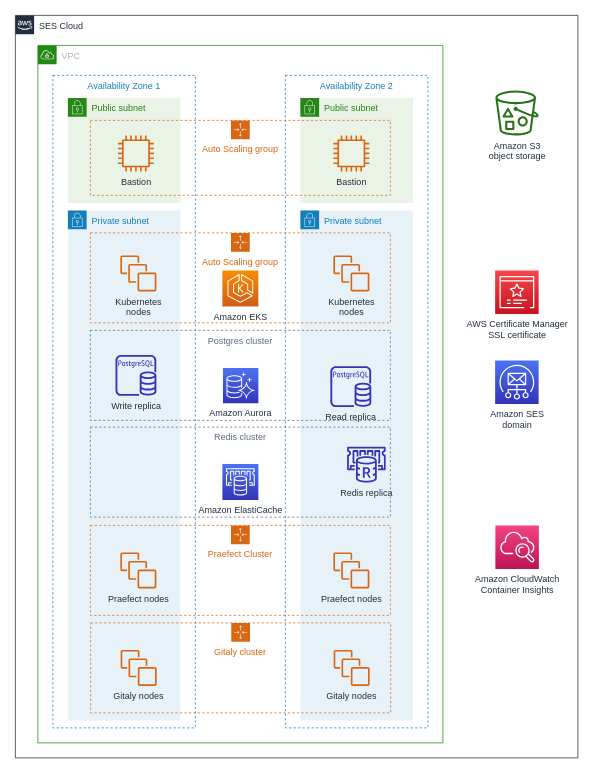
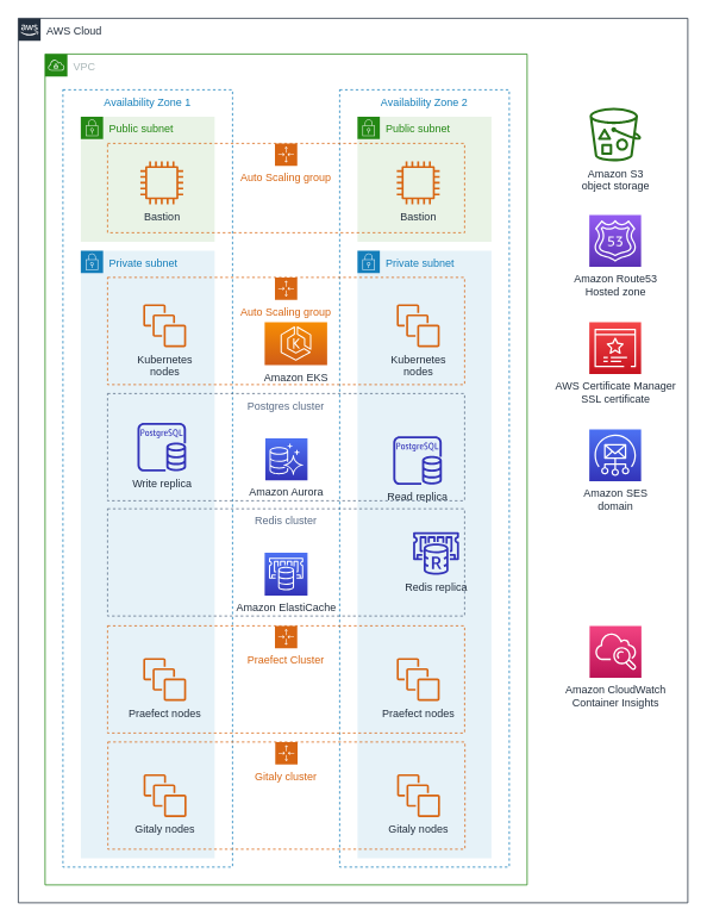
  <mxCell id="0" />
  <mxCell id="1" parent="0" />
- <mxCell id="2" value="SES Cloud" style="points=[[0,0],[0.25,0],[0.5,0],[0.75,0],[1,0],[1,0.25],[1,0.5],[1,0.75],[1,1],[0.75,1],[0.5,1],[0.25,1],[0,1],[0,0.75],[0,0.5],[0,0.25]];outlineConnect=0;gradientColor=none;html=1;whiteSpace=wrap;fontSize=12;fontStyle=0;shape=mxgraph.aws4.group;grIcon=mxgraph.aws4.group_aws_cloud_alt;strokeColor=#232F3E;fillColor=none;verticalAlign=top;align=left;spacingLeft=30;fontColor=#232F3E;dashed=0;" parent="1" vertex="1"><mxGeometry x="20" y="20" width="750" height="990" as="geometry" /></mxCell>
+ <mxCell id="2" value="AWS Cloud" style="points=[[0,0],[0.25,0],[0.5,0],[0.75,0],[1,0],[1,0.25],[1,0.5],[1,0.75],[1,1],[0.75,1],[0.5,1],[0.25,1],[0,1],[0,0.75],[0,0.5],[0,0.25]];outlineConnect=0;gradientColor=none;html=1;whiteSpace=wrap;fontSize=12;fontStyle=0;shape=mxgraph.aws4.group;grIcon=mxgraph.aws4.group_aws_cloud_alt;strokeColor=#232F3E;fillColor=none;verticalAlign=top;align=left;spacingLeft=30;fontColor=#232F3E;dashed=0;" parent="1" vertex="1"><mxGeometry x="20" y="20" width="750" height="990" as="geometry" /></mxCell>
  <mxCell id="3" value="VPC" style="points=[[0,0],[0.25,0],[0.5,0],[0.75,0],[1,0],[1,0.25],[1,0.5],[1,0.75],[1,1],[0.75,1],[0.5,1],[0.25,1],[0,1],[0,0.75],[0,0.5],[0,0.25]];outlineConnect=0;gradientColor=none;html=1;whiteSpace=wrap;fontSize=12;fontStyle=0;shape=mxgraph.aws4.group;grIcon=mxgraph.aws4.group_vpc;strokeColor=#248814;fillColor=none;verticalAlign=top;align=left;spacingLeft=30;fontColor=#AAB7B8;dashed=0;" parent="1" vertex="1"><mxGeometry x="50" y="60" width="540" height="930" as="geometry" /></mxCell>
  <mxCell id="4" value="Availability Zone 1" style="fillColor=none;strokeColor=#147EBA;dashed=1;verticalAlign=top;fontStyle=0;fontColor=#147EBA;" parent="1" vertex="1"><mxGeometry x="70" y="100" width="190" height="870" as="geometry" /></mxCell>
  <mxCell id="5" value="Availability Zone 2" style="fillColor=none;strokeColor=#147EBA;dashed=1;verticalAlign=top;fontStyle=0;fontColor=#147EBA;" parent="1" vertex="1"><mxGeometry x="380" y="100" width="190" height="870" as="geometry" /></mxCell>
  <mxCell id="6" value="Public subnet" style="points=[[0,0],[0.25,0],[0.5,0],[0.75,0],[1,0],[1,0.25],[1,0.5],[1,0.75],[1,1],[0.75,1],[0.5,1],[0.25,1],[0,1],[0,0.75],[0,0.5],[0,0.25]];outlineConnect=0;gradientColor=none;html=1;whiteSpace=wrap;fontSize=12;fontStyle=0;shape=mxgraph.aws4.group;grIcon=mxgraph.aws4.group_security_group;grStroke=0;strokeColor=#248814;fillColor=#E9F3E6;verticalAlign=top;align=left;spacingLeft=30;fontColor=#248814;dashed=0;" parent="1" vertex="1"><mxGeometry x="90" y="130" width="150" height="140" as="geometry" /></mxCell>
  <mxCell id="7" value="Public subnet" style="points=[[0,0],[0.25,0],[0.5,0],[0.75,0],[1,0],[1,0.25],[1,0.5],[1,0.75],[1,1],[0.75,1],[0.5,1],[0.25,1],[0,1],[0,0.75],[0,0.5],[0,0.25]];outlineConnect=0;gradientColor=none;html=1;whiteSpace=wrap;fontSize=12;fontStyle=0;shape=mxgraph.aws4.group;grIcon=mxgraph.aws4.group_security_group;grStroke=0;strokeColor=#248814;fillColor=#E9F3E6;verticalAlign=top;align=left;spacingLeft=30;fontColor=#248814;dashed=0;" parent="1" vertex="1"><mxGeometry x="400" y="130" width="150" height="140" as="geometry" /></mxCell>
  <mxCell id="8" value="Private subnet" style="points=[[0,0],[0.25,0],[0.5,0],[0.75,0],[1,0],[1,0.25],[1,0.5],[1,0.75],[1,1],[0.75,1],[0.5,1],[0.25,1],[0,1],[0,0.75],[0,0.5],[0,0.25]];outlineConnect=0;gradientColor=none;html=1;whiteSpace=wrap;fontSize=12;fontStyle=0;shape=mxgraph.aws4.group;grIcon=mxgraph.aws4.group_security_group;grStroke=0;strokeColor=#147EBA;fillColor=#E6F2F8;verticalAlign=top;align=left;spacingLeft=30;fontColor=#147EBA;dashed=0;" parent="1" vertex="1"><mxGeometry x="90" y="280" width="150" height="680" as="geometry" /></mxCell>
  <mxCell id="9" value="Private subnet" style="points=[[0,0],[0.25,0],[0.5,0],[0.75,0],[1,0],[1,0.25],[1,0.5],[1,0.75],[1,1],[0.75,1],[0.5,1],[0.25,1],[0,1],[0,0.75],[0,0.5],[0,0.25]];outlineConnect=0;gradientColor=none;html=1;whiteSpace=wrap;fontSize=12;fontStyle=0;shape=mxgraph.aws4.group;grIcon=mxgraph.aws4.group_security_group;grStroke=0;strokeColor=#147EBA;fillColor=#E6F2F8;verticalAlign=top;align=left;spacingLeft=30;fontColor=#147EBA;dashed=0;" parent="1" vertex="1"><mxGeometry x="400" y="280" width="150" height="680" as="geometry" /></mxCell>
  <mxCell id="10" value="Auto Scaling group" style="points=[[0,0],[0.25,0],[0.5,0],[0.75,0],[1,0],[1,0.25],[1,0.5],[1,0.75],[1,1],[0.75,1],[0.5,1],[0.25,1],[0,1],[0,0.75],[0,0.5],[0,0.25]];outlineConnect=0;gradientColor=none;html=1;whiteSpace=wrap;fontSize=12;fontStyle=0;shape=mxgraph.aws4.groupCenter;grIcon=mxgraph.aws4.group_auto_scaling_group;grStroke=1;strokeColor=#D86613;fillColor=none;verticalAlign=top;align=center;fontColor=#D86613;dashed=1;spacingTop=25;" parent="1" vertex="1"><mxGeometry x="120" y="160" width="400" height="100" as="geometry" /></mxCell>
  <mxCell id="11" value="Postgres cluster" style="fillColor=none;strokeColor=#5A6C86;dashed=1;verticalAlign=top;fontStyle=0;fontColor=#5A6C86;" parent="1" vertex="1"><mxGeometry x="120" y="440" width="400" height="120" as="geometry" /></mxCell>
  <mxCell id="12" value="Auto Scaling group" style="points=[[0,0],[0.25,0],[0.5,0],[0.75,0],[1,0],[1,0.25],[1,0.5],[1,0.75],[1,1],[0.75,1],[0.5,1],[0.25,1],[0,1],[0,0.75],[0,0.5],[0,0.25]];outlineConnect=0;gradientColor=none;html=1;whiteSpace=wrap;fontSize=12;fontStyle=0;shape=mxgraph.aws4.groupCenter;grIcon=mxgraph.aws4.group_auto_scaling_group;grStroke=1;strokeColor=#D86613;fillColor=none;verticalAlign=top;align=center;fontColor=#D86613;dashed=1;spacingTop=25;" parent="1" vertex="1"><mxGeometry x="120" y="310" width="400" height="120" as="geometry" /></mxCell>
- <mxCell id="13" value="Amazon EKS" style="outlineConnect=0;fontColor=#232F3E;gradientColor=#F78E04;gradientDirection=north;fillColor=#D05C17;strokeColor=#ffffff;dashed=0;verticalLabelPosition=bottom;verticalAlign=top;align=center;html=1;fontSize=12;fontStyle=0;aspect=fixed;shape=mxgraph.aws4.resourceIcon;resIcon=mxgraph.aws4.eks;" parent="1" vertex="1"><mxGeometry x="296" y="360" width="48" height="48" as="geometry" /></mxCell>
+ <mxCell id="13" value="Amazon EKS" style="outlineConnect=0;fontColor=#232F3E;gradientColor=#F78E04;gradientDirection=north;fillColor=#D05C17;strokeColor=#ffffff;dashed=0;verticalLabelPosition=bottom;verticalAlign=top;align=center;html=1;fontSize=12;fontStyle=0;aspect=fixed;shape=mxgraph.aws4.resourceIcon;resIcon=mxgraph.aws4.eks;" parent="1" vertex="1"><mxGeometry x="296" y="360" width="70" height="48" as="geometry" /></mxCell>
  <mxCell id="14" value="Kubernetes&lt;br&gt;nodes" style="outlineConnect=0;fontColor=#232F3E;gradientColor=none;fillColor=#D86613;strokeColor=none;dashed=0;verticalLabelPosition=bottom;verticalAlign=top;align=center;html=1;fontSize=12;fontStyle=0;aspect=fixed;pointerEvents=1;shape=mxgraph.aws4.instances;" parent="1" vertex="1"><mxGeometry x="160" y="340" width="48" height="48" as="geometry" /></mxCell>
  <mxCell id="15" value="Kubernetes&lt;br&gt;nodes" style="outlineConnect=0;fontColor=#232F3E;gradientColor=none;fillColor=#D86613;strokeColor=none;dashed=0;verticalLabelPosition=bottom;verticalAlign=top;align=center;html=1;fontSize=12;fontStyle=0;aspect=fixed;pointerEvents=1;shape=mxgraph.aws4.instances;" parent="1" vertex="1"><mxGeometry x="444" y="340" width="48" height="48" as="geometry" /></mxCell>
  <mxCell id="16" value="Amazon Aurora" style="outlineConnect=0;fontColor=#232F3E;gradientColor=#4D72F3;gradientDirection=north;fillColor=#3334B9;strokeColor=#ffffff;dashed=0;verticalLabelPosition=bottom;verticalAlign=top;align=center;html=1;fontSize=12;fontStyle=0;aspect=fixed;shape=mxgraph.aws4.resourceIcon;resIcon=mxgraph.aws4.aurora;" parent="1" vertex="1"><mxGeometry x="296.75" y="490" width="47.25" height="47.25" as="geometry" /></mxCell>
  <mxCell id="17" value="Write replica" style="outlineConnect=0;fontColor=#232F3E;gradientColor=none;fillColor=#3334B9;strokeColor=none;dashed=0;verticalLabelPosition=bottom;verticalAlign=top;align=center;html=1;fontSize=12;fontStyle=0;aspect=fixed;pointerEvents=1;shape=mxgraph.aws4.rds_postgresql_instance;" parent="1" vertex="1"><mxGeometry x="153.5" y="472.75" width="54.5" height="54.5" as="geometry" /></mxCell>
  <mxCell id="18" value="Read replica" style="outlineConnect=0;fontColor=#232F3E;gradientColor=none;fillColor=#3334B9;strokeColor=none;dashed=0;verticalLabelPosition=bottom;verticalAlign=top;align=center;html=1;fontSize=12;fontStyle=0;aspect=fixed;pointerEvents=1;shape=mxgraph.aws4.rds_postgresql_instance;" parent="1" vertex="1"><mxGeometry x="440" y="487.75" width="54.5" height="54.5" as="geometry" /></mxCell>
  <mxCell id="19" value="Bastion" style="outlineConnect=0;fontColor=#232F3E;gradientColor=none;fillColor=#D86613;strokeColor=none;dashed=0;verticalLabelPosition=bottom;verticalAlign=top;align=center;html=1;fontSize=12;fontStyle=0;aspect=fixed;pointerEvents=1;shape=mxgraph.aws4.instance2;" parent="1" vertex="1"><mxGeometry x="444" y="180" width="48" height="48" as="geometry" /></mxCell>
  <mxCell id="20" value="Bastion" style="outlineConnect=0;fontColor=#232F3E;gradientColor=none;fillColor=#D86613;strokeColor=none;dashed=0;verticalLabelPosition=bottom;verticalAlign=top;align=center;html=1;fontSize=12;fontStyle=0;aspect=fixed;pointerEvents=1;shape=mxgraph.aws4.instance2;" parent="1" vertex="1"><mxGeometry x="156.75" y="180" width="48" height="48" as="geometry" /></mxCell>
  <mxCell id="21" value="Amazon SES&lt;br&gt;domain" style="outlineConnect=0;fontColor=#232F3E;gradientColor=#4D72F3;gradientDirection=north;fillColor=#3334B9;strokeColor=#ffffff;dashed=0;verticalLabelPosition=bottom;verticalAlign=top;align=center;html=1;fontSize=12;fontStyle=0;aspect=fixed;shape=mxgraph.aws4.resourceIcon;resIcon=mxgraph.aws4.simple_email_service;" parent="1" vertex="1"><mxGeometry x="659.69" y="480" width="58" height="58" as="geometry" /></mxCell>
+ <mxCell id="22" value="Amazon Route53 &lt;br&gt;Hosted zone" style="outlineConnect=0;fontColor=#232F3E;gradientColor=#945DF2;gradientDirection=north;fillColor=#5A30B5;strokeColor=#ffffff;dashed=0;verticalLabelPosition=bottom;verticalAlign=top;align=center;html=1;fontSize=12;fontStyle=0;aspect=fixed;shape=mxgraph.aws4.resourceIcon;resIcon=mxgraph.aws4.route_53;" parent="1" vertex="1"><mxGeometry x="659.69" y="240" width="58" height="58" as="geometry" /></mxCell>
  <mxCell id="23" value="AWS Certificate Manager&lt;br&gt;SSL certificate" style="outlineConnect=0;fontColor=#232F3E;gradientColor=#F54749;gradientDirection=north;fillColor=#C7131F;strokeColor=#ffffff;dashed=0;verticalLabelPosition=bottom;verticalAlign=top;align=center;html=1;fontSize=12;fontStyle=0;aspect=fixed;shape=mxgraph.aws4.resourceIcon;resIcon=mxgraph.aws4.certificate_manager_3;" parent="1" vertex="1"><mxGeometry x="659.69" y="360" width="58" height="58" as="geometry" /></mxCell>
  <mxCell id="24" value="Amazon S3&lt;br&gt;object storage" style="outlineConnect=0;fontColor=#232F3E;gradientColor=none;fillColor=#277116;strokeColor=none;dashed=0;verticalLabelPosition=bottom;verticalAlign=top;align=center;html=1;fontSize=12;fontStyle=0;aspect=fixed;pointerEvents=1;shape=mxgraph.aws4.bucket_with_objects;" parent="1" vertex="1"><mxGeometry x="660" y="120" width="57.69" height="60" as="geometry" /></mxCell>
  <mxCell id="25" value="Amazon CloudWatch&lt;br&gt;Container Insights" style="outlineConnect=0;fontColor=#232F3E;gradientColor=#F34482;gradientDirection=north;fillColor=#BC1356;strokeColor=#ffffff;dashed=0;verticalLabelPosition=bottom;verticalAlign=top;align=center;html=1;fontSize=12;fontStyle=0;aspect=fixed;shape=mxgraph.aws4.resourceIcon;resIcon=mxgraph.aws4.cloudwatch;" parent="1" vertex="1"><mxGeometry x="660" y="700" width="58" height="58" as="geometry" /></mxCell>
  <mxCell id="26" value="Redis cluster" style="fillColor=none;strokeColor=#5A6C86;dashed=1;verticalAlign=top;fontStyle=0;fontColor=#5A6C86;" parent="1" vertex="1"><mxGeometry x="120" y="569" width="400" height="120" as="geometry" /></mxCell>
  <mxCell id="27" value="Redis replica" style="outlineConnect=0;fontColor=#232F3E;gradientColor=none;fillColor=#3334B9;strokeColor=none;dashed=0;verticalLabelPosition=bottom;verticalAlign=top;align=center;html=1;fontSize=12;fontStyle=0;aspect=fixed;pointerEvents=1;shape=mxgraph.aws4.elasticache_for_redis;" parent="1" vertex="1"><mxGeometry x="461" y="595.12" width="54" height="47.77" as="geometry" /></mxCell>
  <mxCell id="28" value="Amazon ElastiCache" style="outlineConnect=0;fontColor=#232F3E;gradientColor=#4D72F3;gradientDirection=north;fillColor=#3334B9;strokeColor=#ffffff;dashed=0;verticalLabelPosition=bottom;verticalAlign=top;align=center;html=1;fontSize=12;fontStyle=0;aspect=fixed;shape=mxgraph.aws4.resourceIcon;resIcon=mxgraph.aws4.elasticache;" parent="1" vertex="1"><mxGeometry x="296" y="618" width="48" height="48" as="geometry" /></mxCell>
  <mxCell id="29" value="Gitaly cluster" style="points=[[0,0],[0.25,0],[0.5,0],[0.75,0],[1,0],[1,0.25],[1,0.5],[1,0.75],[1,1],[0.75,1],[0.5,1],[0.25,1],[0,1],[0,0.75],[0,0.5],[0,0.25]];outlineConnect=0;gradientColor=none;html=1;whiteSpace=wrap;fontSize=12;fontStyle=0;shape=mxgraph.aws4.groupCenter;grIcon=mxgraph.aws4.group_auto_scaling_group;grStroke=1;strokeColor=#D86613;fillColor=none;verticalAlign=top;align=center;fontColor=#D86613;dashed=1;spacingTop=25;" parent="1" vertex="1"><mxGeometry x="120.37" y="830" width="400" height="120" as="geometry" /></mxCell>
  <mxCell id="30" value="Gitaly nodes" style="outlineConnect=0;fontColor=#232F3E;gradientColor=none;fillColor=#D86613;strokeColor=none;dashed=0;verticalLabelPosition=bottom;verticalAlign=top;align=center;html=1;fontSize=12;fontStyle=0;aspect=fixed;pointerEvents=1;shape=mxgraph.aws4.instances;" parent="1" vertex="1"><mxGeometry x="160.37" y="866" width="48" height="48" as="geometry" /></mxCell>
  <mxCell id="31" value="Gitaly nodes" style="outlineConnect=0;fontColor=#232F3E;gradientColor=none;fillColor=#D86613;strokeColor=none;dashed=0;verticalLabelPosition=bottom;verticalAlign=top;align=center;html=1;fontSize=12;fontStyle=0;aspect=fixed;pointerEvents=1;shape=mxgraph.aws4.instances;" parent="1" vertex="1"><mxGeometry x="444.37" y="866" width="48" height="48" as="geometry" /></mxCell>
  <mxCell id="32" value="Praefect Cluster" style="points=[[0,0],[0.25,0],[0.5,0],[0.75,0],[1,0],[1,0.25],[1,0.5],[1,0.75],[1,1],[0.75,1],[0.5,1],[0.25,1],[0,1],[0,0.75],[0,0.5],[0,0.25]];outlineConnect=0;gradientColor=none;html=1;whiteSpace=wrap;fontSize=12;fontStyle=0;shape=mxgraph.aws4.groupCenter;grIcon=mxgraph.aws4.group_auto_scaling_group;grStroke=1;strokeColor=#D86613;fillColor=none;verticalAlign=top;align=center;fontColor=#D86613;dashed=1;spacingTop=25;" parent="1" vertex="1"><mxGeometry x="120" y="700" width="400" height="120" as="geometry" /></mxCell>
  <mxCell id="33" value="Praefect nodes" style="outlineConnect=0;fontColor=#232F3E;gradientColor=none;fillColor=#D86613;strokeColor=none;dashed=0;verticalLabelPosition=bottom;verticalAlign=top;align=center;html=1;fontSize=12;fontStyle=0;aspect=fixed;pointerEvents=1;shape=mxgraph.aws4.instances;" parent="1" vertex="1"><mxGeometry x="160" y="736" width="48" height="48" as="geometry" /></mxCell>
  <mxCell id="34" value="Praefect nodes" style="outlineConnect=0;fontColor=#232F3E;gradientColor=none;fillColor=#D86613;strokeColor=none;dashed=0;verticalLabelPosition=bottom;verticalAlign=top;align=center;html=1;fontSize=12;fontStyle=0;aspect=fixed;pointerEvents=1;shape=mxgraph.aws4.instances;" parent="1" vertex="1"><mxGeometry x="444" y="736" width="48" height="48" as="geometry" /></mxCell>
